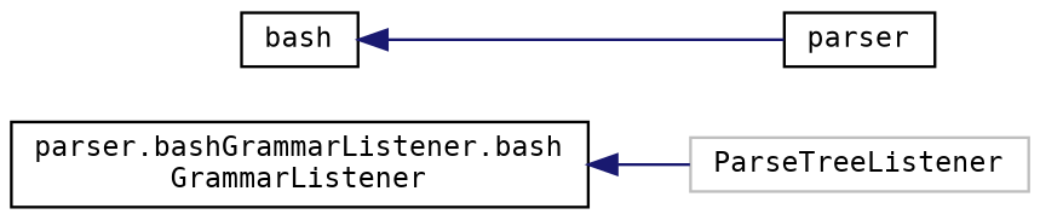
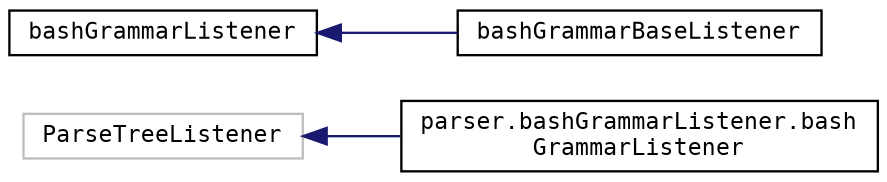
  digraph {
    fontname="DejaVu Sans Mono"
    rankdir=LR
    node [color=black fillcolor=white fontname="DejaVu Sans Mono" fontsize=10 shape=record style=filled]
    edge [color=midnightblue dir=back fontname="DejaVu Sans Mono" fontsize=10 labelfontname=Helvetica labelfontsize=10 style=solid]
    n1 [color=grey75 height=0.2 label=ParseTreeListener width=0.4]
    n2 [height=0.2 label="parser.bashGrammarListener.bash\lGrammarListener" width=0.4]
-   n3 [height=0.2 label=bash width=0.4]
-   n4 [height=0.2 label=parser width=0.4]
-   n2 -> n1
+   n3 [height=0.2 label=bashGrammarListener width=0.4]
+   n4 [height=0.2 label=bashGrammarBaseListener width=0.4]
+   n1 -> n2
    n3 -> n4
  }
